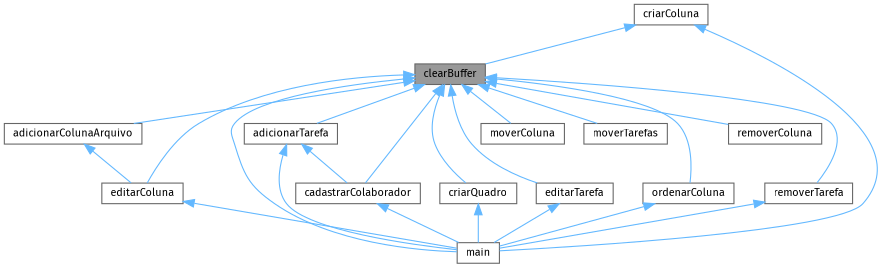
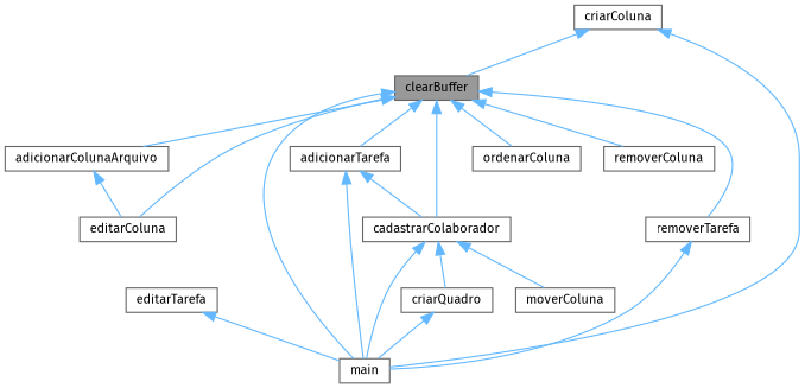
  digraph {
    fontname="Fira Sans"
    rankdir=TB
    node [color=grey40 fillcolor=white fontname="Fira Sans" fontsize=10 shape=box style=filled]
    edge [color=steelblue1 dir=back fontname="Fira Sans" fontsize=10 labelfontname=Helvetica labelfontsize=10 style=solid]
    n1 [color=gray40 fillcolor=grey60 fontcolor=black height=0.2 label=clearBuffer width=0.4]
    n2 [height=0.2 label=adicionarColunaArquivo width=0.4]
    n3 [height=0.2 label=main width=0.4]
    n4 [height=0.2 label=adicionarTarefa width=0.4]
    n5 [height=0.2 label=cadastrarColaborador width=0.4]
    n6 [height=0.2 label=criarQuadro width=0.4]
    n7 [height=0.2 label=editarColuna width=0.4]
    n8 [height=0.2 label=editarTarefa width=0.4]
    n9 [height=0.2 label=moverColuna width=0.4]
-   n10 [height=0.2 label=moverTarefas width=0.4]
    n11 [height=0.2 label=ordenarColuna width=0.4]
    n12 [height=0.2 label=removerColuna width=0.4]
    n13 [height=0.2 label=removerTarefa width=0.4]
    n14 [height=0.2 label=criarColuna width=0.4]
    n1 -> n2
    n1 -> n3
    n1 -> n4
    n1 -> n5
-   n1 -> n6
+   n5 -> n6
    n1 -> n7
-   n1 -> n8
-   n1 -> n9
-   n1 -> n10
+   n5 -> n9
    n1 -> n11
    n1 -> n12
    n1 -> n13
    n2 -> n7
    n4 -> n3
    n4 -> n5
    n5 -> n3
    n6 -> n3
-   n7 -> n3
    n8 -> n3
-   n11 -> n3
    n13 -> n3
    n14 -> n1
    n14 -> n3
  }
